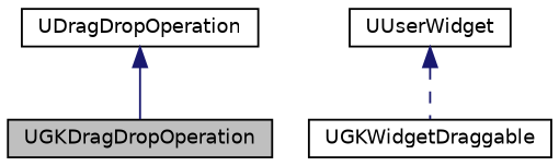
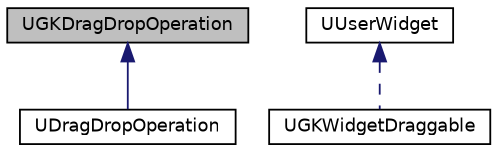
  digraph {
    node [color=black fillcolor=white fontname=Helvetica fontsize=10 shape=record style=filled]
    edge [color=midnightblue dir=back fontname=Helvetica fontsize=10 labelfontname=Helvetica labelfontsize=10]
    n1 [fillcolor=grey75 fontcolor=black height=0.2 label=UGKDragDropOperation width=0.4]
    n2 [height=0.2 label=UDragDropOperation width=0.4]
    n3 [height=0.2 label=UUserWidget width=0.4]
    n4 [height=0.2 label=UGKWidgetDraggable width=0.4]
-   n2 -> n1 [style=solid]
+   n1 -> n2 [style=solid]
    n3 -> n4 [style=dashed]
  }
